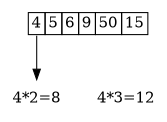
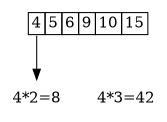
  digraph {
    node [color=white shape=plaintext style=filled]
    n1 [label="4*2=8"]
-   n2 [label="4*3=12"]
-   n3 [label=<<table BORDER="0" CELLBORDER="1" CELLSPACING="0">       <tr><td port="head">4</td><td>5</td><td>6</td><td>9</td><td>50</td><td port="tail">15</td></tr></table>> color="" style=""]
+   n2 [label="4*3=42"]
+   n3 [label=<<table BORDER="0" CELLBORDER="1" CELLSPACING="0">       <tr><td port="head">4</td><td>5</td><td>6</td><td>9</td><td>10</td><td port="tail">15</td></tr></table>> color="" style=""]
    subgraph sub_1 {
      rank=same
      n1
      n2
    }
    n1 -> n2 [style=invis]
    n3 -> n1 [tailport=head]
  }
